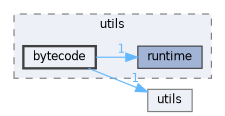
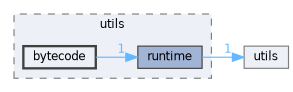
  digraph {
    compound=true
    rankdir=LR
    node [color=grey25 fillcolor="#edf0f7" fontname=Helvetica fontsize=10 shape=box style=filled]
    edge [color=steelblue1 fontcolor=steelblue1 fontname=Helvetica fontsize=10 headlabel=1 labeldistance=1.5 labelfontname=Helvetica labelfontsize=10]
    n1 [fillcolor="#a2b4d6" height=0.2 label=runtime width=0.4]
    n2 [height=0.2 label=bytecode style="filled,bold" width=0.4]
    n3 [color=grey50 height=0.2 label=utils width=0.4]
    subgraph cluster_1 {
      bgcolor="#edf0f7"
      fontname=Helvetica
      fontsize=10
      label=utils
      pencolor=grey50
      style="filled,dashed"
      n1
      n2
    }
    n2 -> n1
-   n2 -> n3
+   n1 -> n3
  }
